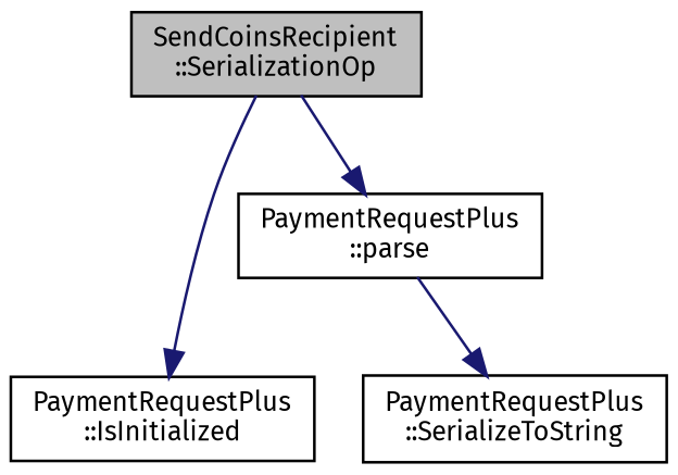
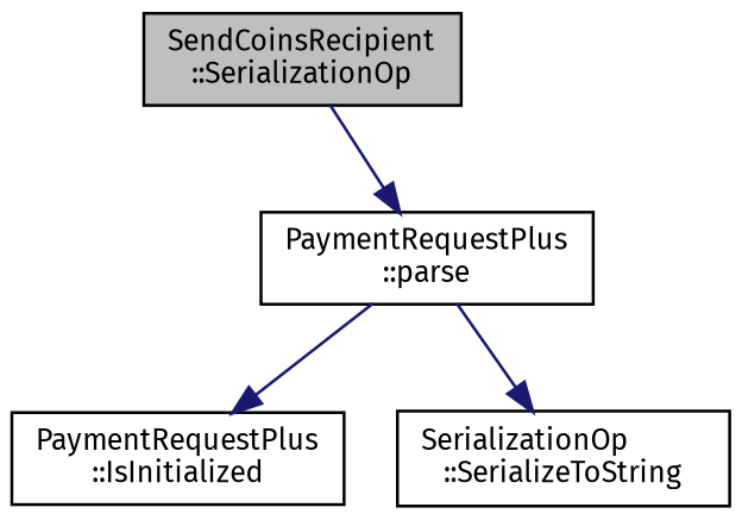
  digraph {
    fontname="Fira Sans"
    rankdir=TB
    node [color=black fillcolor=white fontname="Fira Sans" fontsize=10 shape=record style=filled]
    edge [color=midnightblue fontname="Fira Sans" fontsize=10 labelfontname=Helvetica labelfontsize=10 style=solid]
    n1 [fillcolor=grey75 fontcolor=black height=0.2 label="SendCoinsRecipient\l::SerializationOp" width=0.4]
    n2 [height=0.2 label="PaymentRequestPlus\l::IsInitialized" width=0.4]
    n3 [height=0.2 label="PaymentRequestPlus\l::parse" width=0.4]
-   n4 [height=0.2 label="PaymentRequestPlus\l::SerializeToString" width=0.4]
-   n1 -> n2
+   n4 [height=0.2 label="SerializationOp\l::SerializeToString" width=0.4]
+   n3 -> n2
    n1 -> n3
    n3 -> n4
  }
